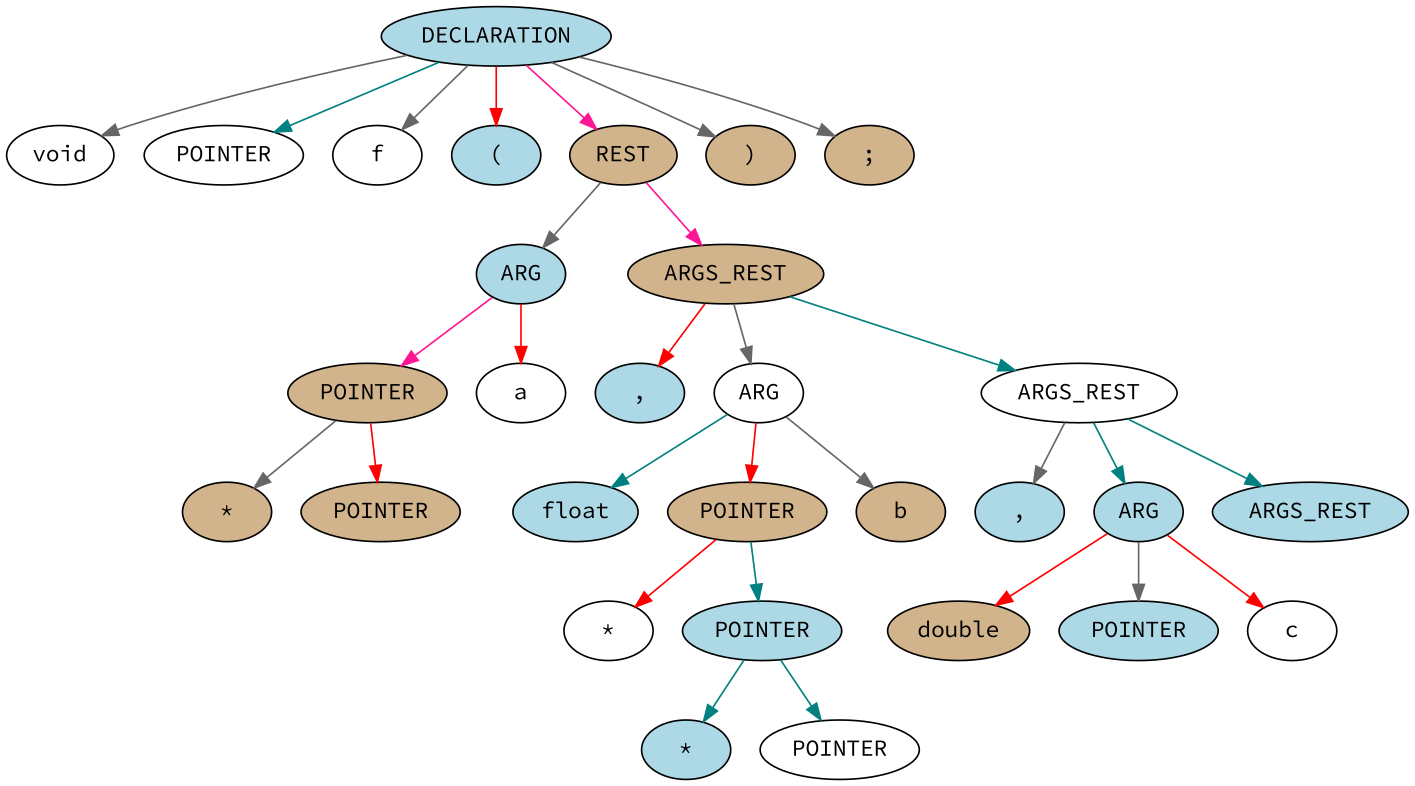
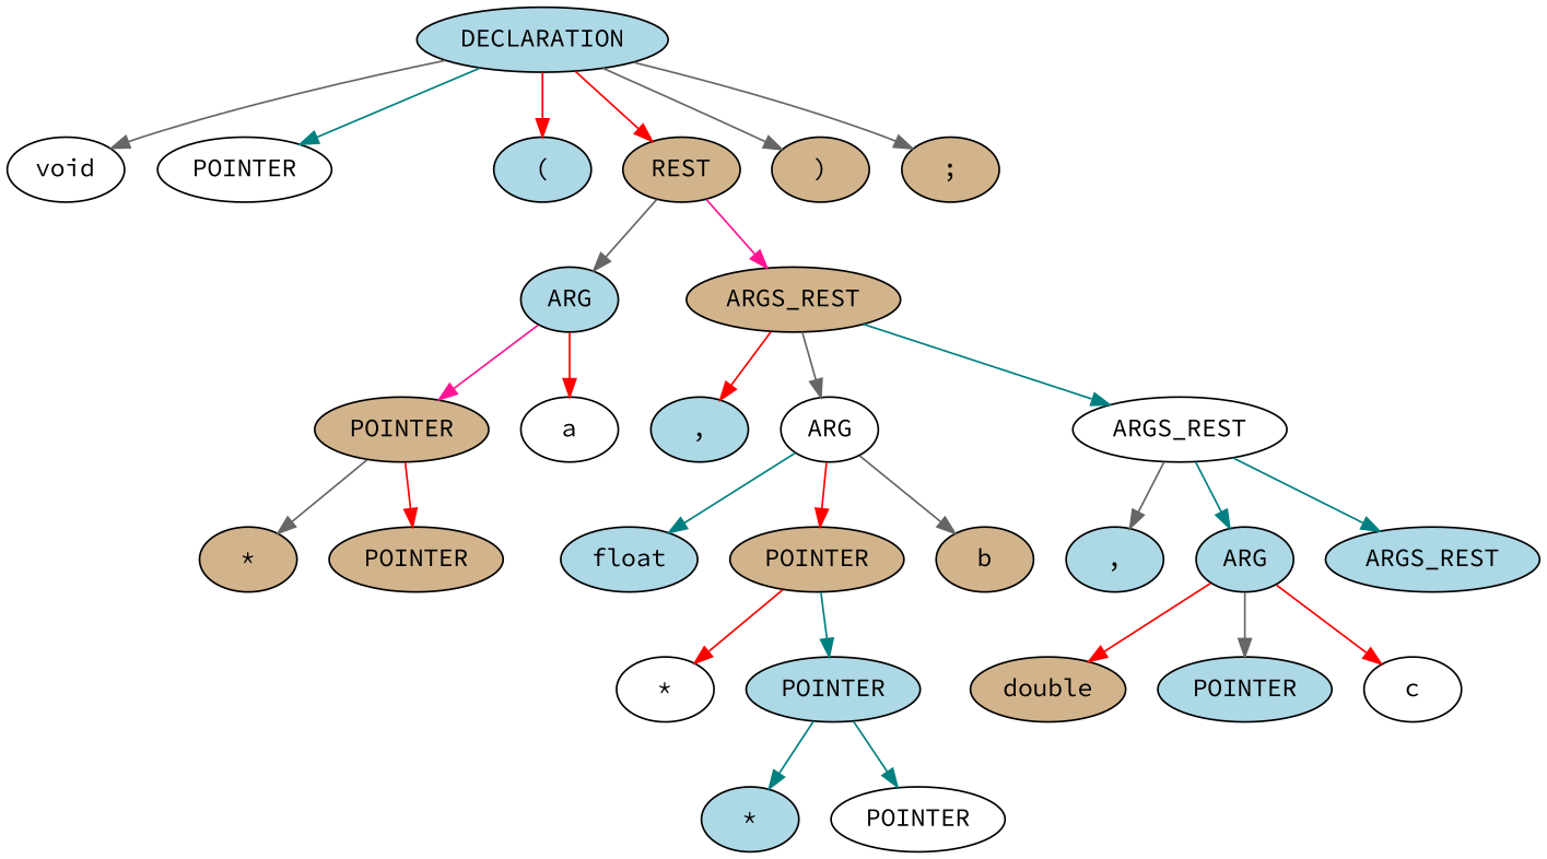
  digraph {
    fontname="Source Code Pro"
    node [fillcolor=lightblue fontname="Source Code Pro" style=filled]
    edge [color=gray40 fontname="Source Code Pro"]
    n1 [label=DECLARATION]
    n2 [fillcolor=white label=void]
    n3 [fillcolor=white label=POINTER]
-   n4 [fillcolor=white label=f]
    n5 [label="("]
    n6 [fillcolor=tan label=REST]
    n7 [fillcolor=tan label=")"]
    n8 [fillcolor=tan label=";"]
    n9 [label=ARG]
    n10 [fillcolor=tan label=ARGS_REST]
    n11 [fillcolor=tan label=POINTER]
    n12 [fillcolor=white label=a]
    n13 [label=","]
    n14 [fillcolor=white label=ARG]
    n15 [fillcolor=white label=ARGS_REST]
    n16 [fillcolor=tan label="*"]
    n17 [fillcolor=tan label=POINTER]
    n18 [label=float]
    n19 [fillcolor=tan label=POINTER]
    n20 [fillcolor=tan label=b]
    n21 [label=","]
    n22 [label=ARG]
    n23 [label=ARGS_REST]
    n24 [fillcolor=white label="*"]
    n25 [label=POINTER]
    n26 [label="*"]
    n27 [fillcolor=white label=POINTER]
    n28 [fillcolor=tan label=double]
    n29 [label=POINTER]
    n30 [fillcolor=white label=c]
    n1 -> n2
    n1 -> n3 [color=teal]
-   n1 -> n4
    n1 -> n5 [color=red]
-   n1 -> n6 [color=deeppink]
+   n1 -> n6 [color=red]
    n1 -> n7
    n1 -> n8
    n6 -> n9
    n6 -> n10 [color=deeppink]
    n9 -> n11 [color=deeppink]
    n9 -> n12 [color=red]
    n10 -> n13 [color=red]
    n10 -> n14
    n10 -> n15 [color=teal]
    n11 -> n16
    n11 -> n17 [color=red]
    n14 -> n18 [color=teal]
    n14 -> n19 [color=red]
    n14 -> n20
    n15 -> n21
    n15 -> n22 [color=teal]
    n15 -> n23 [color=teal]
    n19 -> n24 [color=red]
    n19 -> n25 [color=teal]
    n22 -> n28 [color=red]
    n22 -> n29
    n22 -> n30 [color=red]
    n25 -> n26 [color=teal]
    n25 -> n27 [color=teal]
  }
